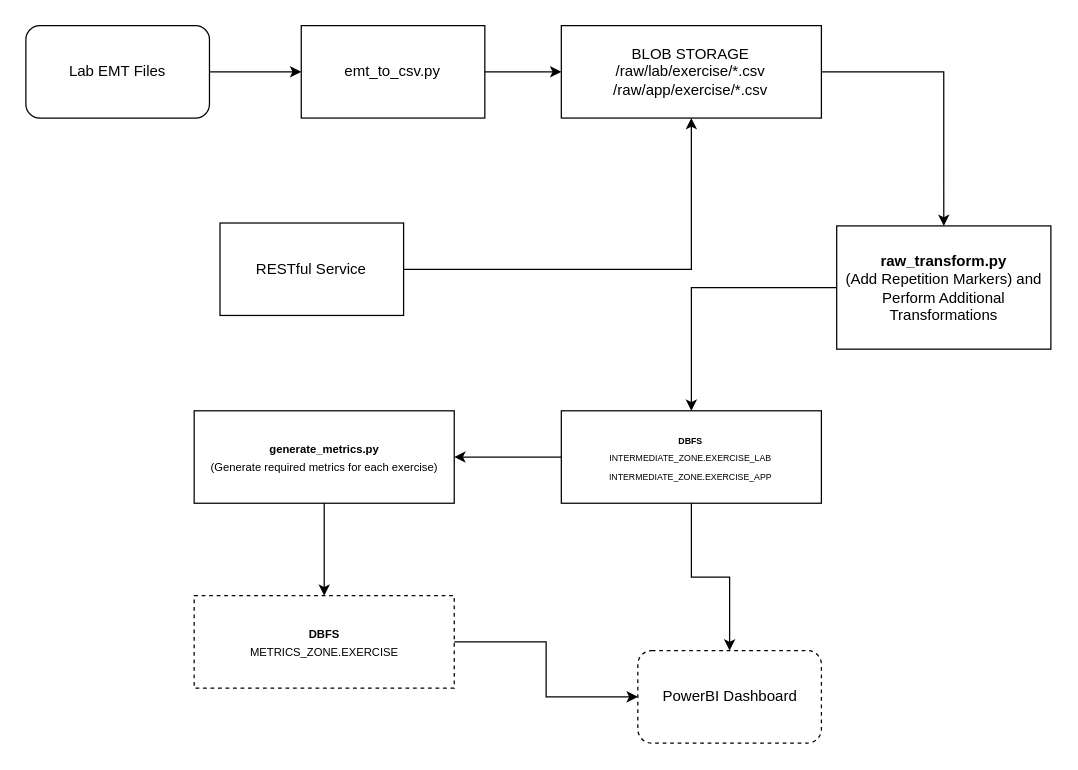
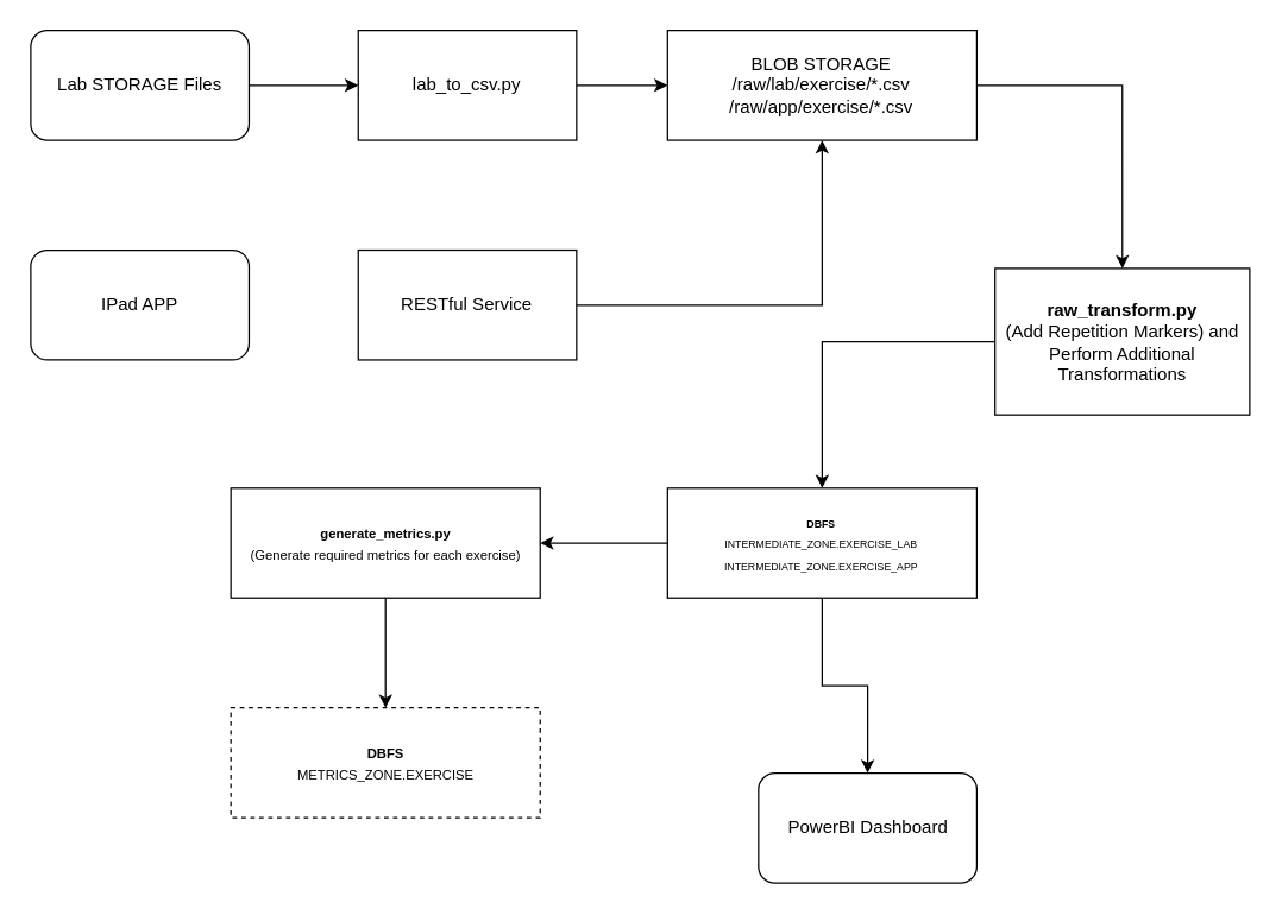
  <mxCell id="0" />
  <mxCell id="1" parent="0" />
  <mxCell id="2" value="" style="group;movable=0;resizable=0;rotatable=0;deletable=0;editable=0;locked=1;connectable=0;" vertex="1" connectable="0" parent="1"><mxGeometry x="20" y="20" width="820" height="573.95" as="geometry" /></mxCell>
- <mxCell id="3" value="Lab EMT Files" style="rounded=1;whiteSpace=wrap;html=1;" vertex="1" parent="2"><mxGeometry width="146.866" height="73.953" as="geometry" /></mxCell>
- <mxCell id="4" value="emt_to_csv.py" style="rounded=0;whiteSpace=wrap;html=1;" vertex="1" parent="2"><mxGeometry x="220.299" width="146.866" height="73.953" as="geometry" /></mxCell>
+ <mxCell id="3" value="Lab STORAGE Files" style="rounded=1;whiteSpace=wrap;html=1;" vertex="1" parent="2"><mxGeometry width="146.866" height="73.953" as="geometry" /></mxCell>
+ <mxCell id="4" value="lab_to_csv.py" style="rounded=0;whiteSpace=wrap;html=1;" vertex="1" parent="2"><mxGeometry x="220.299" width="146.866" height="73.953" as="geometry" /></mxCell>
  <mxCell id="5" value="" style="edgeStyle=orthogonalEdgeStyle;rounded=0;orthogonalLoop=1;jettySize=auto;html=1;" edge="1" parent="2" source="3" target="4"><mxGeometry relative="1" as="geometry" /></mxCell>
- <mxCell id="6" value="RESTful Service" style="rounded=0;whiteSpace=wrap;html=1;" vertex="1" parent="2"><mxGeometry x="155.299" y="157.907" width="146.866" height="73.953" as="geometry" /></mxCell>
+ <mxCell id="6" value="RESTful Service" style="rounded=0;whiteSpace=wrap;html=1;" vertex="1" parent="2"><mxGeometry x="220.299" y="147.907" width="146.866" height="73.953" as="geometry" /></mxCell>
  <mxCell id="7" value="BLOB STORAGE&lt;br&gt;/raw/lab/exercise/*.csv&lt;br&gt;/raw/app/exercise/*.csv" style="rounded=0;whiteSpace=wrap;html=1;" vertex="1" parent="2"><mxGeometry x="428.358" width="208.06" height="73.953" as="geometry" /></mxCell>
  <mxCell id="8" value="" style="edgeStyle=orthogonalEdgeStyle;rounded=0;orthogonalLoop=1;jettySize=auto;html=1;" edge="1" parent="2" source="4" target="7"><mxGeometry relative="1" as="geometry" /></mxCell>
  <mxCell id="9" style="edgeStyle=orthogonalEdgeStyle;rounded=0;orthogonalLoop=1;jettySize=auto;html=1;entryX=0.5;entryY=1;entryDx=0;entryDy=0;" edge="1" parent="2" source="6" target="7"><mxGeometry relative="1" as="geometry" /></mxCell>
+ <mxCell id="10" value="IPad APP" style="rounded=1;whiteSpace=wrap;html=1;" vertex="1" parent="2"><mxGeometry y="147.907" width="146.866" height="73.953" as="geometry" /></mxCell>
  <mxCell id="11" value="&lt;b&gt;raw_transform.py &lt;/b&gt;&lt;br&gt;(Add Repetition Markers) and Perform Additional Transformations" style="rounded=0;whiteSpace=wrap;html=1;" vertex="1" parent="2"><mxGeometry x="648.657" y="160.233" width="171.343" height="98.605" as="geometry" /></mxCell>
  <mxCell id="12" style="edgeStyle=orthogonalEdgeStyle;rounded=0;orthogonalLoop=1;jettySize=auto;html=1;entryX=0.5;entryY=0;entryDx=0;entryDy=0;" edge="1" parent="2" source="7" target="11"><mxGeometry relative="1" as="geometry" /></mxCell>
  <mxCell id="13" value="&lt;font style=&quot;font-size: 7px;&quot;&gt;&lt;b&gt;DBFS&lt;/b&gt;&lt;br&gt;INTERMEDIATE_ZONE.EXERCISE_LAB&lt;br&gt;INTERMEDIATE_ZONE.EXERCISE_APP&lt;br&gt;&lt;/font&gt;" style="rounded=0;whiteSpace=wrap;html=1;" vertex="1" parent="2"><mxGeometry x="428.358" y="308.14" width="208.06" height="73.953" as="geometry" /></mxCell>
  <mxCell id="14" style="edgeStyle=orthogonalEdgeStyle;rounded=0;orthogonalLoop=1;jettySize=auto;html=1;" edge="1" parent="2" source="11" target="13"><mxGeometry relative="1" as="geometry" /></mxCell>
  <mxCell id="15" value="&lt;font style=&quot;font-size: 9px;&quot;&gt;&lt;b&gt;generate_metrics.py&lt;br&gt;&lt;/b&gt;(Generate required metrics for each exercise)&lt;br&gt;&lt;/font&gt;" style="rounded=0;whiteSpace=wrap;html=1;" vertex="1" parent="2"><mxGeometry x="134.627" y="308.14" width="208.06" height="73.953" as="geometry" /></mxCell>
  <mxCell id="16" value="" style="edgeStyle=orthogonalEdgeStyle;rounded=0;orthogonalLoop=1;jettySize=auto;html=1;" edge="1" parent="2" source="13" target="15"><mxGeometry relative="1" as="geometry" /></mxCell>
  <mxCell id="17" value="&lt;font style=&quot;font-size: 9px;&quot;&gt;&lt;b&gt;DBFS&lt;/b&gt;&lt;br&gt;METRICS_ZONE.EXERCISE&lt;br&gt;&lt;/font&gt;" style="rounded=0;whiteSpace=wrap;html=1;dashed=1;" vertex="1" parent="2"><mxGeometry x="134.627" y="456.047" width="208.06" height="73.953" as="geometry" /></mxCell>
  <mxCell id="18" value="" style="edgeStyle=orthogonalEdgeStyle;rounded=0;orthogonalLoop=1;jettySize=auto;html=1;" edge="1" parent="2" source="15" target="17"><mxGeometry relative="1" as="geometry" /></mxCell>
- <mxCell id="19" value="PowerBI Dashboard" style="rounded=1;whiteSpace=wrap;html=1;dashed=1;" vertex="1" parent="2"><mxGeometry x="489.557" y="499.997" width="146.866" height="73.953" as="geometry" /></mxCell>
+ <mxCell id="19" value="PowerBI Dashboard" style="rounded=1;whiteSpace=wrap;html=1;" vertex="1" parent="2"><mxGeometry x="489.557" y="499.997" width="146.866" height="73.953" as="geometry" /></mxCell>
  <mxCell id="20" style="edgeStyle=orthogonalEdgeStyle;rounded=0;orthogonalLoop=1;jettySize=auto;html=1;entryX=0.5;entryY=0;entryDx=0;entryDy=0;" edge="1" parent="2" source="13" target="19"><mxGeometry relative="1" as="geometry" /></mxCell>
- <mxCell id="21" style="edgeStyle=orthogonalEdgeStyle;rounded=0;orthogonalLoop=1;jettySize=auto;html=1;entryX=0;entryY=0.5;entryDx=0;entryDy=0;" edge="1" parent="2" source="17" target="19"><mxGeometry relative="1" as="geometry" /></mxCell>
